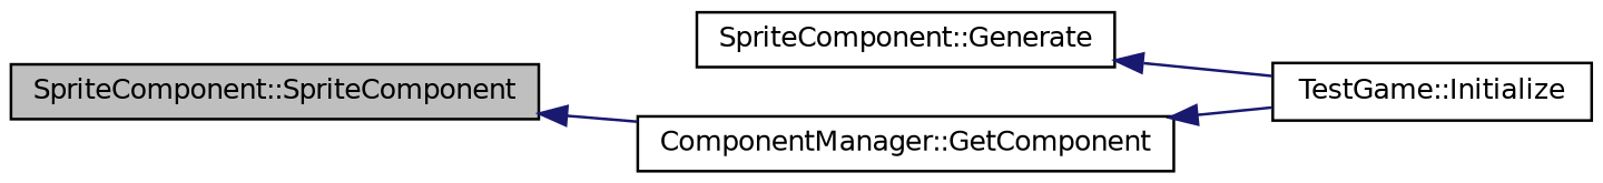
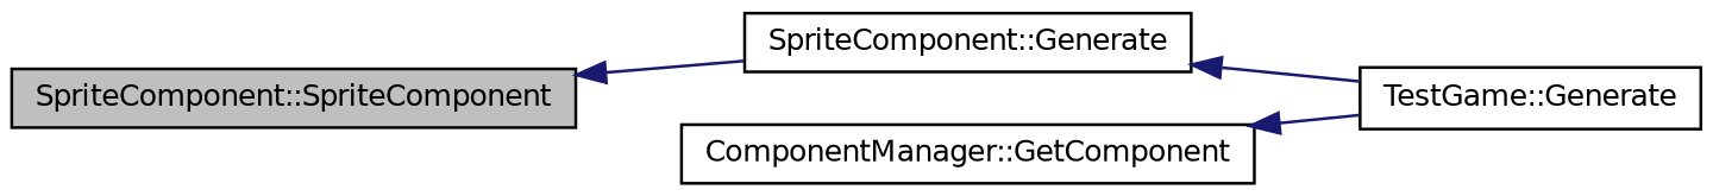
  digraph {
    rankdir=LR
    node [color=black fillcolor=white fontname=Helvetica fontsize=10 shape=record style=filled]
    edge [color=midnightblue dir=back fontname=Helvetica fontsize=10 labelfontname=Helvetica labelfontsize=10 style=solid]
    n1 [fillcolor=grey75 fontcolor=black height=0.2 label="SpriteComponent::SpriteComponent" width=0.4]
    n2 [height=0.2 label="SpriteComponent::Generate" width=0.4]
-   n3 [height=0.2 label="TestGame::Initialize" width=0.4]
+   n3 [height=0.2 label="TestGame::Generate" width=0.4]
    n4 [height=0.2 label="ComponentManager::GetComponent" width=0.4]
-   n1 -> n4
+   n1 -> n2
    n2 -> n3
    n4 -> n3
  }
